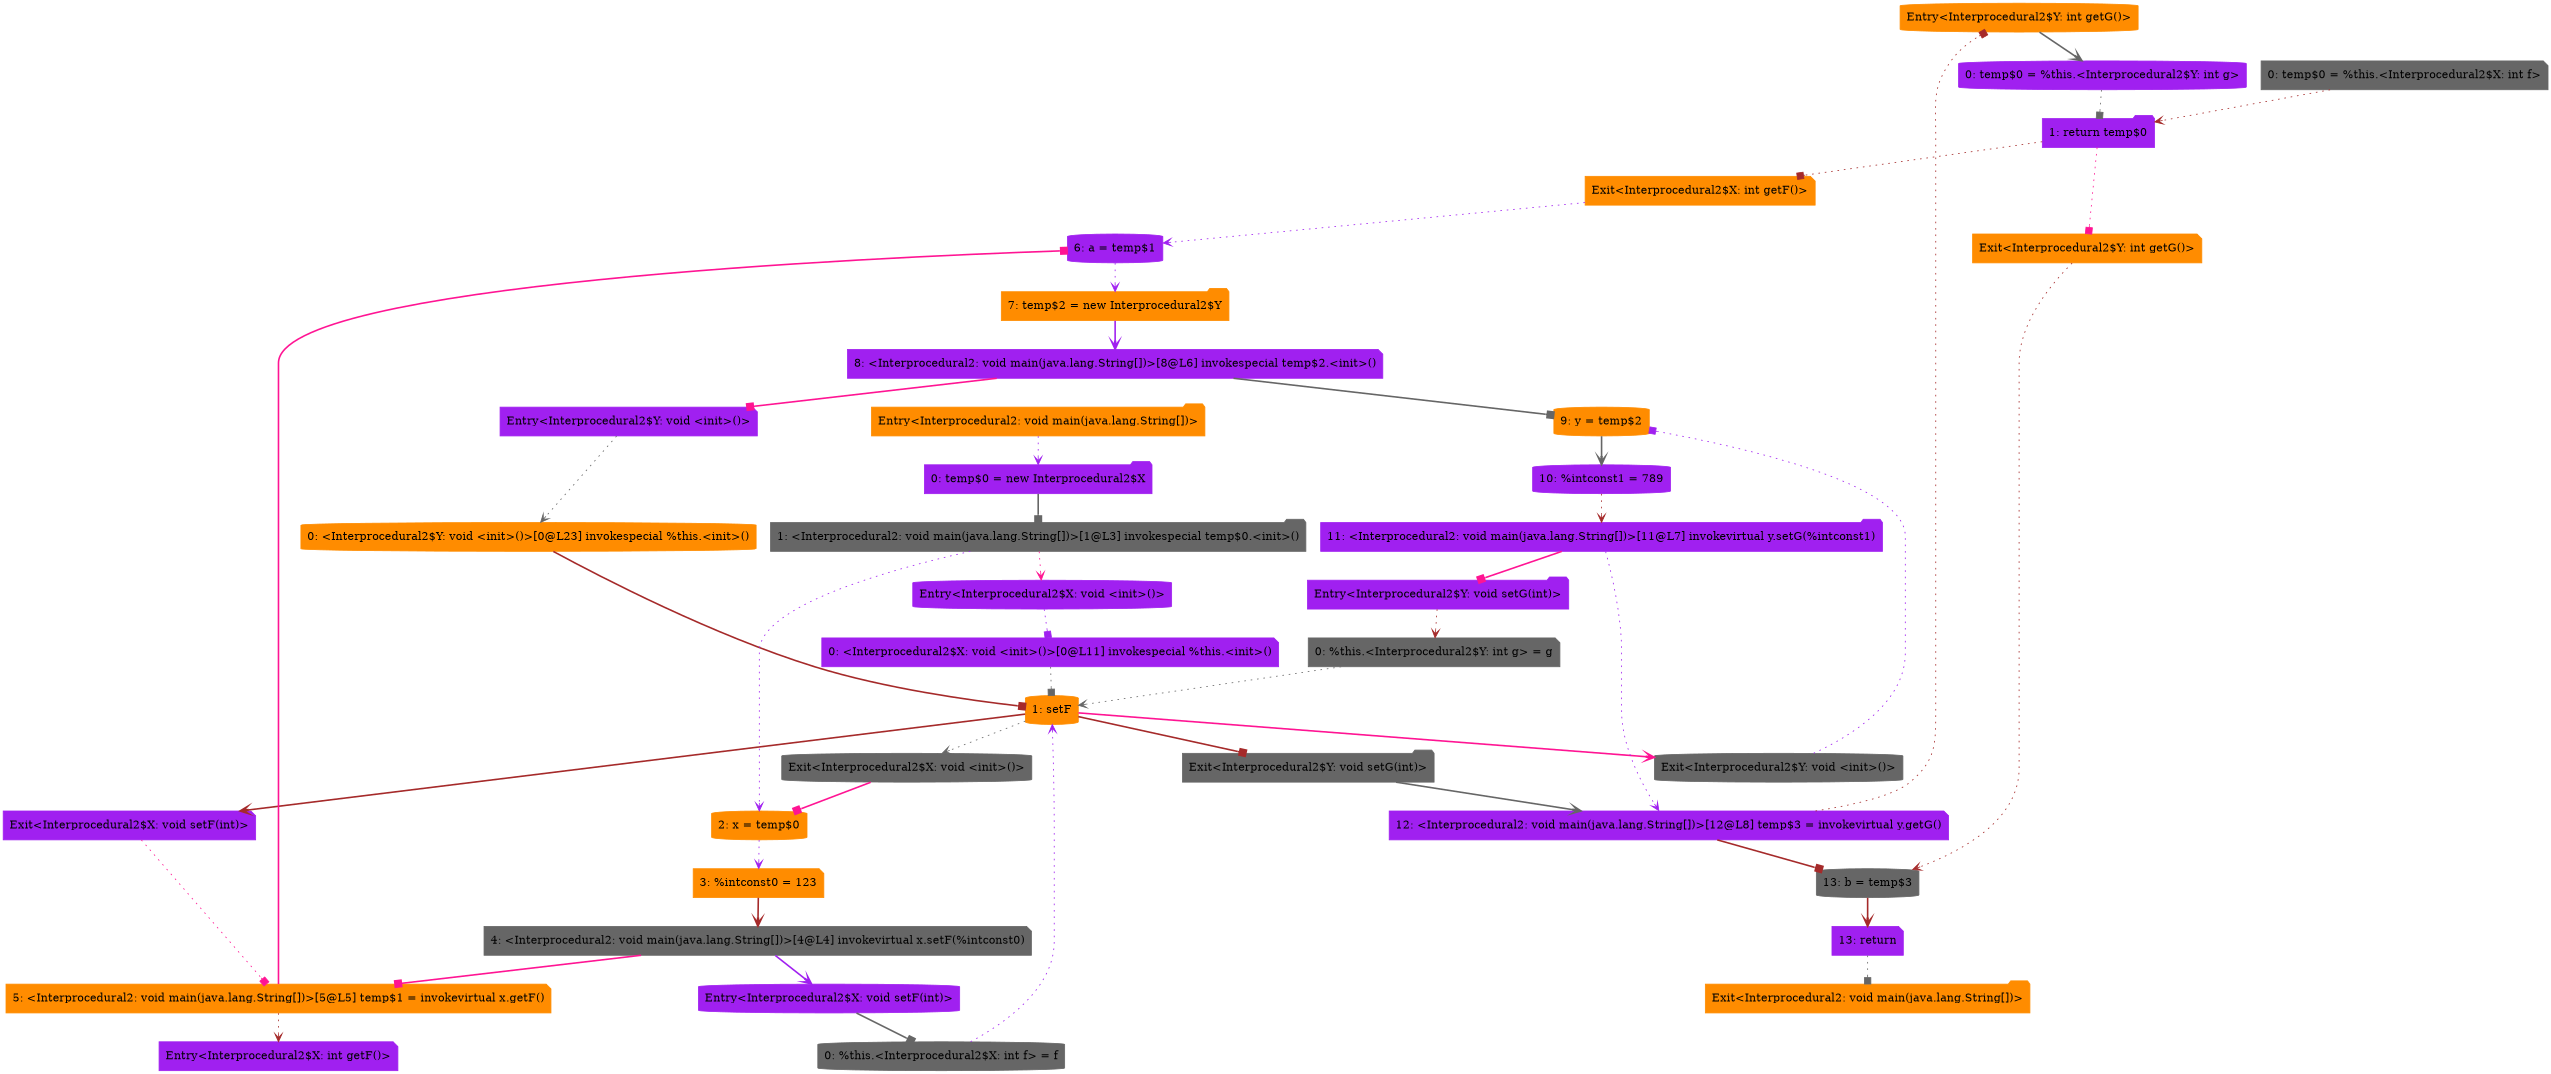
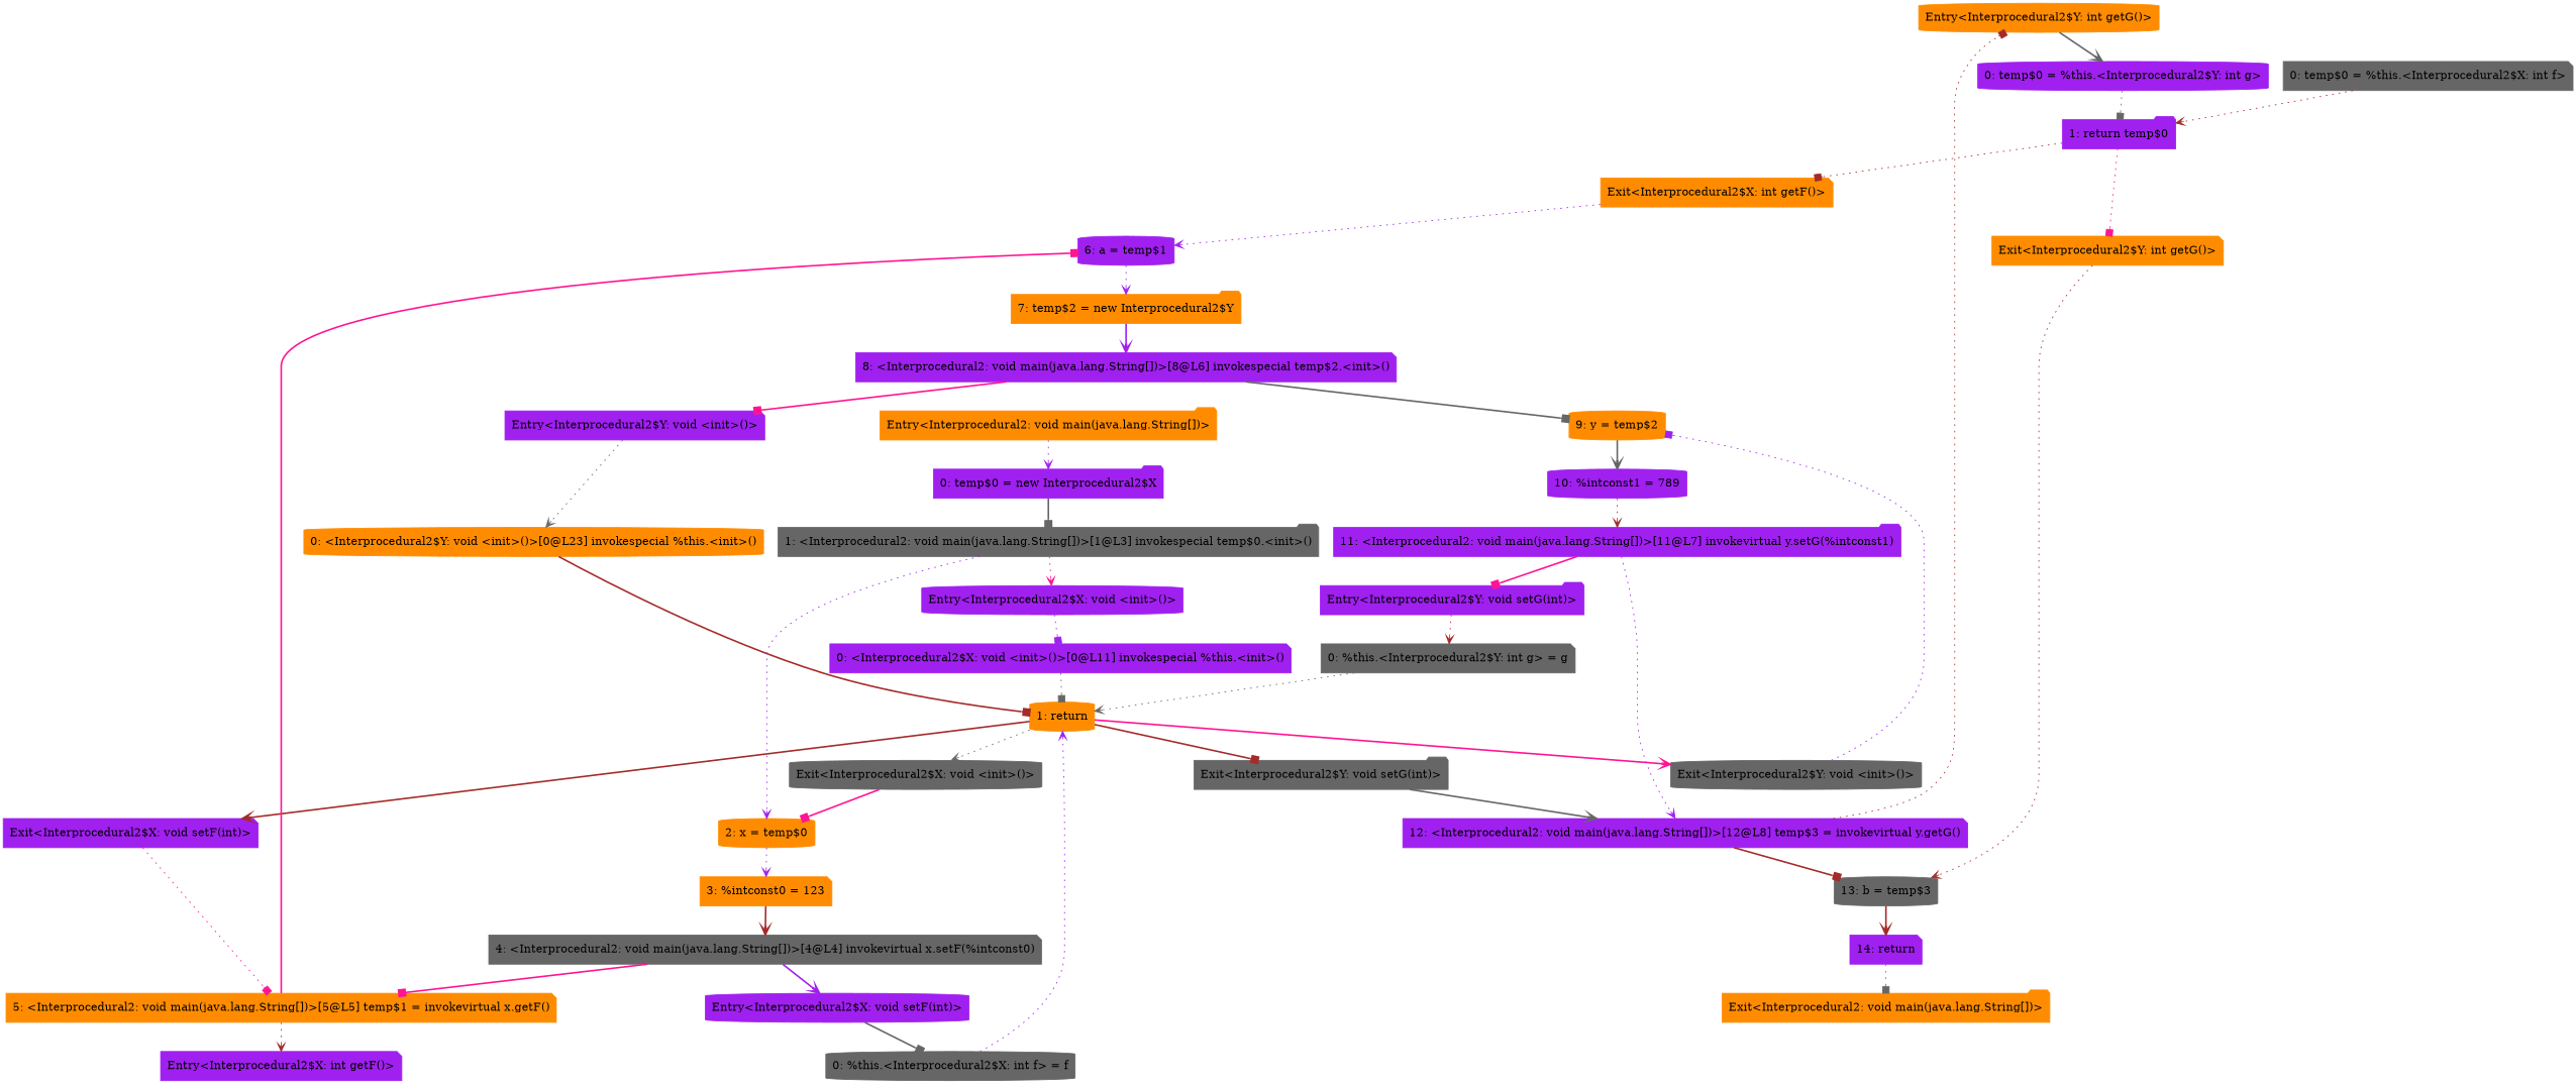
  digraph {
    node [color=purple shape=cylinder style=filled]
    edge [arrowhead=vee color=brown style=dotted]
    "Entry<Interprocedural2$Y: int getG()>" [color=darkorange]
    "0: temp$0 = %this.<Interprocedural2$Y: int g>"
    "1: return temp$0" [shape=folder]
    "Exit<Interprocedural2$Y: int getG()>" [color=darkorange shape=note]
    "Exit<Interprocedural2$X: int getF()>" [color=darkorange shape=note]
    "13: b = temp$3" [color=gray40]
    "6: a = temp$1"
-   "14: return" [shape=note label="13: return"]
+   "14: return" [shape=note]
    "Entry<Interprocedural2$X: int getF()>" [shape=note]
    "0: temp$0 = %this.<Interprocedural2$X: int f>" [color=gray40 shape=note]
    "7: temp$2 = new Interprocedural2$Y" [color=darkorange shape=folder]
    "Entry<Interprocedural2$Y: void setG(int)>" [shape=folder]
    "0: %this.<Interprocedural2$Y: int g> = g" [color=gray40 shape=note]
-   "1: return" [color=darkorange label="1: setF"]
+   "1: return" [color=darkorange]
    "Exit<Interprocedural2$Y: void setG(int)>" [color=gray40 shape=folder]
    "Exit<Interprocedural2$X: void setF(int)>" [shape=note]
    "Exit<Interprocedural2$X: void <init>()>" [color=gray40]
    "Exit<Interprocedural2$Y: void <init>()>" [color=gray40]
    "12: <Interprocedural2: void main(java.lang.String[])>[12@L8] temp$3 = invokevirtual y.getG()" [shape=note]
    "5: <Interprocedural2: void main(java.lang.String[])>[5@L5] temp$1 = invokevirtual x.getF()" [color=darkorange shape=note]
    "2: x = temp$0" [color=darkorange]
    "9: y = temp$2" [color=darkorange]
    "0: %this.<Interprocedural2$X: int f> = f" [color=gray40]
    "Entry<Interprocedural2$X: void setF(int)>"
    "0: <Interprocedural2$X: void <init>()>[0@L11] invokespecial %this.<init>()" [shape=note]
    "Entry<Interprocedural2$X: void <init>()>"
    "3: %intconst0 = 123" [color=darkorange shape=note]
    "Entry<Interprocedural2$Y: void <init>()>" [shape=note]
    "0: <Interprocedural2$Y: void <init>()>[0@L23] invokespecial %this.<init>()" [color=darkorange]
    "10: %intconst1 = 789"
    "Entry<Interprocedural2: void main(java.lang.String[])>" [color=darkorange shape=folder]
    "0: temp$0 = new Interprocedural2$X" [shape=folder]
    "1: <Interprocedural2: void main(java.lang.String[])>[1@L3] invokespecial temp$0.<init>()" [color=gray40 shape=folder]
    "4: <Interprocedural2: void main(java.lang.String[])>[4@L4] invokevirtual x.setF(%intconst0)" [color=gray40 shape=note]
    "8: <Interprocedural2: void main(java.lang.String[])>[8@L6] invokespecial temp$2.<init>()" [shape=note]
    "11: <Interprocedural2: void main(java.lang.String[])>[11@L7] invokevirtual y.setG(%intconst1)" [shape=folder]
    "Exit<Interprocedural2: void main(java.lang.String[])>" [color=darkorange shape=folder]
    "Entry<Interprocedural2$Y: int getG()>" -> "0: temp$0 = %this.<Interprocedural2$Y: int g>" [color=gray40 style=bold]
    "0: temp$0 = %this.<Interprocedural2$Y: int g>" -> "1: return temp$0" [arrowhead=box color=gray40]
    "1: return temp$0" -> "Exit<Interprocedural2$Y: int getG()>" [arrowhead=box color=deeppink]
    "1: return temp$0" -> "Exit<Interprocedural2$X: int getF()>" [arrowhead=box]
    "Exit<Interprocedural2$Y: int getG()>" -> "13: b = temp$3"
    "Exit<Interprocedural2$X: int getF()>" -> "6: a = temp$1" [color=purple]
    "13: b = temp$3" -> "14: return" [style=bold]
    "6: a = temp$1" -> "7: temp$2 = new Interprocedural2$Y" [color=purple]
    "14: return" -> "Exit<Interprocedural2: void main(java.lang.String[])>" [arrowhead=box color=gray40]
    "0: temp$0 = %this.<Interprocedural2$X: int f>" -> "1: return temp$0"
    "7: temp$2 = new Interprocedural2$Y" -> "8: <Interprocedural2: void main(java.lang.String[])>[8@L6] invokespecial temp$2.<init>()" [color=purple style=bold]
    "Entry<Interprocedural2$Y: void setG(int)>" -> "0: %this.<Interprocedural2$Y: int g> = g"
    "0: %this.<Interprocedural2$Y: int g> = g" -> "1: return" [color=gray40]
    "1: return" -> "Exit<Interprocedural2$Y: void setG(int)>" [arrowhead=box style=bold]
    "1: return" -> "Exit<Interprocedural2$X: void setF(int)>" [style=bold]
    "1: return" -> "Exit<Interprocedural2$X: void <init>()>" [color=gray40]
    "1: return" -> "Exit<Interprocedural2$Y: void <init>()>" [color=deeppink style=bold]
    "Exit<Interprocedural2$Y: void setG(int)>" -> "12: <Interprocedural2: void main(java.lang.String[])>[12@L8] temp$3 = invokevirtual y.getG()" [color=gray40 style=bold]
    "Exit<Interprocedural2$X: void setF(int)>" -> "5: <Interprocedural2: void main(java.lang.String[])>[5@L5] temp$1 = invokevirtual x.getF()" [arrowhead=box color=deeppink]
    "Exit<Interprocedural2$X: void <init>()>" -> "2: x = temp$0" [arrowhead=box color=deeppink style=bold]
    "Exit<Interprocedural2$Y: void <init>()>" -> "9: y = temp$2" [arrowhead=box color=purple]
    "12: <Interprocedural2: void main(java.lang.String[])>[12@L8] temp$3 = invokevirtual y.getG()" -> "Entry<Interprocedural2$Y: int getG()>" [arrowhead=box]
    "12: <Interprocedural2: void main(java.lang.String[])>[12@L8] temp$3 = invokevirtual y.getG()" -> "13: b = temp$3" [arrowhead=box style=bold]
    "5: <Interprocedural2: void main(java.lang.String[])>[5@L5] temp$1 = invokevirtual x.getF()" -> "6: a = temp$1" [arrowhead=box color=deeppink style=bold]
    "5: <Interprocedural2: void main(java.lang.String[])>[5@L5] temp$1 = invokevirtual x.getF()" -> "Entry<Interprocedural2$X: int getF()>"
    "2: x = temp$0" -> "3: %intconst0 = 123" [color=purple]
    "9: y = temp$2" -> "10: %intconst1 = 789" [color=gray40 style=bold]
    "0: %this.<Interprocedural2$X: int f> = f" -> "1: return" [color=purple]
    "Entry<Interprocedural2$X: void setF(int)>" -> "0: %this.<Interprocedural2$X: int f> = f" [arrowhead=box color=gray40 style=bold]
    "0: <Interprocedural2$X: void <init>()>[0@L11] invokespecial %this.<init>()" -> "1: return" [arrowhead=box color=gray40]
    "Entry<Interprocedural2$X: void <init>()>" -> "0: <Interprocedural2$X: void <init>()>[0@L11] invokespecial %this.<init>()" [arrowhead=box color=purple]
    "3: %intconst0 = 123" -> "4: <Interprocedural2: void main(java.lang.String[])>[4@L4] invokevirtual x.setF(%intconst0)" [style=bold]
    "Entry<Interprocedural2$Y: void <init>()>" -> "0: <Interprocedural2$Y: void <init>()>[0@L23] invokespecial %this.<init>()" [color=gray40]
    "0: <Interprocedural2$Y: void <init>()>[0@L23] invokespecial %this.<init>()" -> "1: return" [arrowhead=box style=bold]
    "10: %intconst1 = 789" -> "11: <Interprocedural2: void main(java.lang.String[])>[11@L7] invokevirtual y.setG(%intconst1)"
    "Entry<Interprocedural2: void main(java.lang.String[])>" -> "0: temp$0 = new Interprocedural2$X" [color=purple]
    "0: temp$0 = new Interprocedural2$X" -> "1: <Interprocedural2: void main(java.lang.String[])>[1@L3] invokespecial temp$0.<init>()" [arrowhead=box color=gray40 style=bold]
    "1: <Interprocedural2: void main(java.lang.String[])>[1@L3] invokespecial temp$0.<init>()" -> "2: x = temp$0" [color=purple]
    "1: <Interprocedural2: void main(java.lang.String[])>[1@L3] invokespecial temp$0.<init>()" -> "Entry<Interprocedural2$X: void <init>()>" [color=deeppink]
    "4: <Interprocedural2: void main(java.lang.String[])>[4@L4] invokevirtual x.setF(%intconst0)" -> "5: <Interprocedural2: void main(java.lang.String[])>[5@L5] temp$1 = invokevirtual x.getF()" [arrowhead=box color=deeppink style=bold]
    "4: <Interprocedural2: void main(java.lang.String[])>[4@L4] invokevirtual x.setF(%intconst0)" -> "Entry<Interprocedural2$X: void setF(int)>" [color=purple style=bold]
    "8: <Interprocedural2: void main(java.lang.String[])>[8@L6] invokespecial temp$2.<init>()" -> "9: y = temp$2" [arrowhead=box color=gray40 style=bold]
    "8: <Interprocedural2: void main(java.lang.String[])>[8@L6] invokespecial temp$2.<init>()" -> "Entry<Interprocedural2$Y: void <init>()>" [arrowhead=box color=deeppink style=bold]
    "11: <Interprocedural2: void main(java.lang.String[])>[11@L7] invokevirtual y.setG(%intconst1)" -> "Entry<Interprocedural2$Y: void setG(int)>" [arrowhead=box color=deeppink style=bold]
    "11: <Interprocedural2: void main(java.lang.String[])>[11@L7] invokevirtual y.setG(%intconst1)" -> "12: <Interprocedural2: void main(java.lang.String[])>[12@L8] temp$3 = invokevirtual y.getG()" [color=purple]
  }
